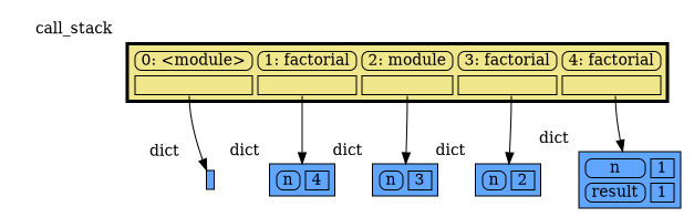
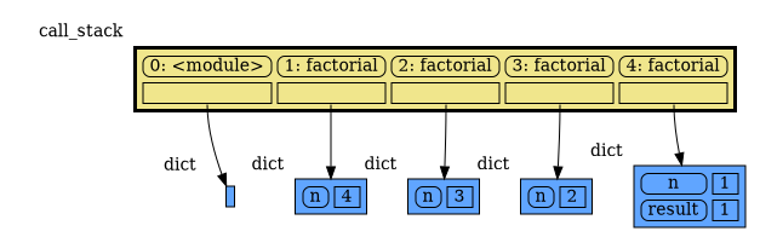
  digraph {
    node [shape=plaintext xlabel=dict]
    edge [style=solid headport=table]
    n1 [label=< <TABLE BORDER="1" CELLBORDER="1" CELLSPACING="0" CELLPADDING="0" BGCOLOR="#60a5ff" PORT="table">     <TR><TD BORDER="0"> </TD></TR> </TABLE> >]
    n2 [label=< <TABLE BORDER="1" CELLBORDER="1" CELLSPACING="5" CELLPADDING="0" BGCOLOR="#60a5ff" PORT="table">     <TR><TD BORDER="1" STYLE="ROUNDED"> n </TD><TD BORDER="1"> 4 </TD></TR> </TABLE> >]
    n3 [label=< <TABLE BORDER="1" CELLBORDER="1" CELLSPACING="5" CELLPADDING="0" BGCOLOR="#60a5ff" PORT="table">     <TR><TD BORDER="1" STYLE="ROUNDED"> n </TD><TD BORDER="1"> 3 </TD></TR> </TABLE> >]
    n4 [label=< <TABLE BORDER="1" CELLBORDER="1" CELLSPACING="5" CELLPADDING="0" BGCOLOR="#60a5ff" PORT="table">     <TR><TD BORDER="1" STYLE="ROUNDED"> n </TD><TD BORDER="1"> 2 </TD></TR> </TABLE> >]
    n5 [label=< <TABLE BORDER="1" CELLBORDER="1" CELLSPACING="5" CELLPADDING="0" BGCOLOR="#60a5ff" PORT="table">     <TR><TD BORDER="1" STYLE="ROUNDED"> n </TD><TD BORDER="1"> 1 </TD></TR>     <TR><TD BORDER="1" STYLE="ROUNDED"> result </TD><TD BORDER="1"> 1 </TD></TR> </TABLE> >]
-   n6 [label=< <TABLE BORDER="3" CELLBORDER="1" CELLSPACING="5" CELLPADDING="0" BGCOLOR="khaki" PORT="table">     <TR><TD BORDER="1" STYLE="ROUNDED"> 0: &lt;module&gt; </TD><TD BORDER="1" STYLE="ROUNDED"> 1: factorial </TD><TD BORDER="1" STYLE="ROUNDED"> 2: module </TD><TD BORDER="1" STYLE="ROUNDED"> 3: factorial </TD><TD BORDER="1" STYLE="ROUNDED"> 4: factorial </TD></TR>     <TR><TD BORDER="1" PORT="ref0"> </TD><TD BORDER="1" PORT="ref1"> </TD><TD BORDER="1" PORT="ref2"> </TD><TD BORDER="1" PORT="ref3"> </TD><TD BORDER="1" PORT="ref4"> </TD></TR> </TABLE> > xlabel=call_stack]
+   n6 [label=< <TABLE BORDER="3" CELLBORDER="1" CELLSPACING="5" CELLPADDING="0" BGCOLOR="khaki" PORT="table">     <TR><TD BORDER="1" STYLE="ROUNDED"> 0: &lt;module&gt; </TD><TD BORDER="1" STYLE="ROUNDED"> 1: factorial </TD><TD BORDER="1" STYLE="ROUNDED"> 2: factorial </TD><TD BORDER="1" STYLE="ROUNDED"> 3: factorial </TD><TD BORDER="1" STYLE="ROUNDED"> 4: factorial </TD></TR>     <TR><TD BORDER="1" PORT="ref0"> </TD><TD BORDER="1" PORT="ref1"> </TD><TD BORDER="1" PORT="ref2"> </TD><TD BORDER="1" PORT="ref3"> </TD><TD BORDER="1" PORT="ref4"> </TD></TR> </TABLE> > xlabel=call_stack]
    subgraph sub_1 {
      rank=same
      n1
      n2
      n3
      n4
      n5
    }
    n1 -> n2 [style=invis weight=10 headport=""]
    n2 -> n3 [style=invis weight=10 headport=""]
    n3 -> n4 [style=invis weight=10 headport=""]
    n4 -> n5 [style=invis weight=10 headport=""]
    n6 -> n1 [tailport=ref0]
    n6 -> n2 [tailport=ref1]
    n6 -> n3 [tailport=ref2]
    n6 -> n4 [tailport=ref3]
    n6 -> n5 [tailport=ref4]
  }
